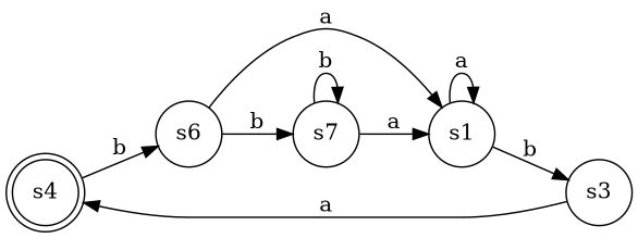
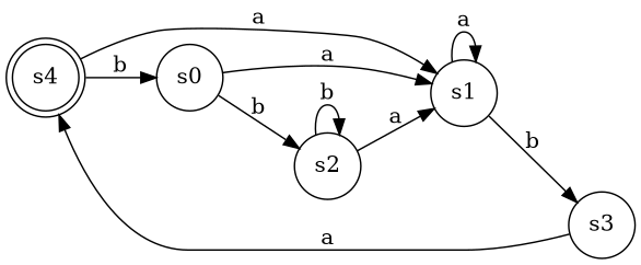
  digraph {
    rankdir=LR
    node [shape=circle]
    s4 [shape=doublecircle]
    s1
-   s0 [label=s6]
+   s0
    s3
-   s2 [label=s7]
+   s2
+   s4 -> s1 [label=a]
    s4 -> s0 [label=b]
    s1 -> s1 [label=a]
    s1 -> s3 [label=b]
    s0 -> s1 [label=a]
    s0 -> s2 [label=b]
    s3 -> s4 [label=a]
    s2 -> s1 [label=a]
    s2 -> s2 [label=b]
  }
